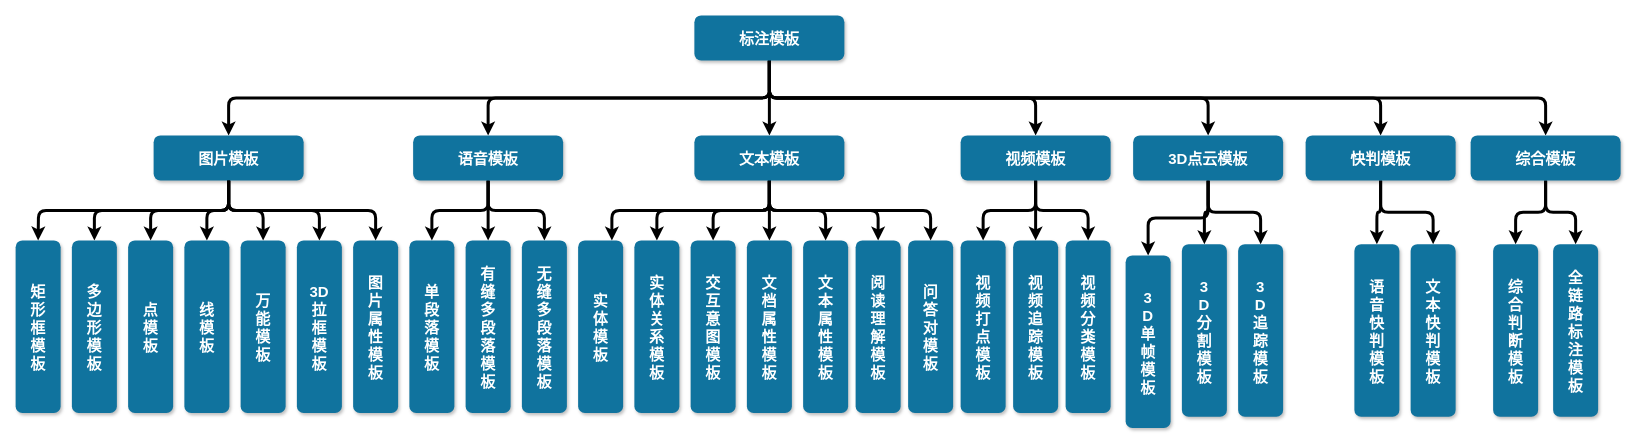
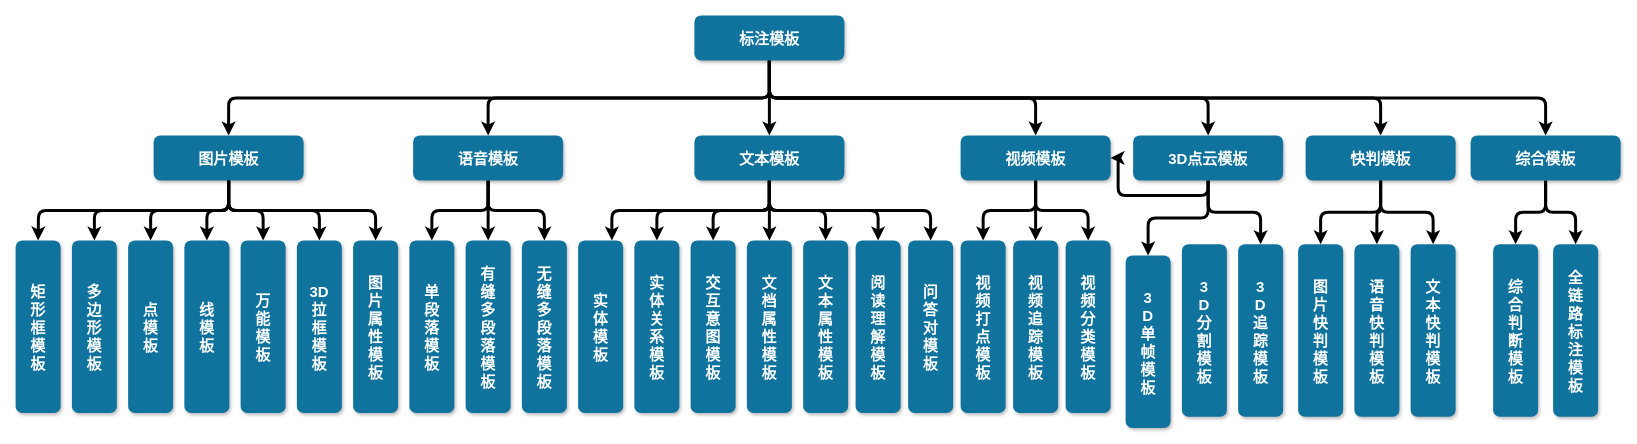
  <mxCell id="0" />
  <mxCell id="1" parent="0" />
  <mxCell id="2" style="edgeStyle=orthogonalEdgeStyle;rounded=1;orthogonalLoop=1;jettySize=auto;html=1;exitX=0.5;exitY=1;exitDx=0;exitDy=0;fontSize=18;strokeWidth=4;" parent="1" source="9" target="20" edge="1"><mxGeometry relative="1" as="geometry" /></mxCell>
  <mxCell id="3" style="edgeStyle=orthogonalEdgeStyle;rounded=1;orthogonalLoop=1;jettySize=auto;html=1;exitX=0.5;exitY=1;exitDx=0;exitDy=0;fontSize=18;strokeWidth=4;" parent="1" source="9" target="16" edge="1"><mxGeometry relative="1" as="geometry" /></mxCell>
  <mxCell id="4" style="edgeStyle=orthogonalEdgeStyle;rounded=1;orthogonalLoop=1;jettySize=auto;html=1;exitX=0.5;exitY=1;exitDx=0;exitDy=0;entryX=0.5;entryY=0;entryDx=0;entryDy=0;fontSize=18;strokeWidth=4;" parent="1" source="9" target="28" edge="1"><mxGeometry relative="1" as="geometry" /></mxCell>
  <mxCell id="5" style="edgeStyle=orthogonalEdgeStyle;rounded=1;orthogonalLoop=1;jettySize=auto;html=1;exitX=0.5;exitY=1;exitDx=0;exitDy=0;fontSize=18;strokeWidth=4;" parent="1" source="9" target="32" edge="1"><mxGeometry relative="1" as="geometry" /></mxCell>
  <mxCell id="6" style="edgeStyle=orthogonalEdgeStyle;rounded=1;orthogonalLoop=1;jettySize=auto;html=1;exitX=0.5;exitY=1;exitDx=0;exitDy=0;entryX=0.5;entryY=0;entryDx=0;entryDy=0;strokeWidth=4;" parent="1" source="9" target="56" edge="1"><mxGeometry relative="1" as="geometry" /></mxCell>
  <mxCell id="7" style="edgeStyle=orthogonalEdgeStyle;rounded=1;orthogonalLoop=1;jettySize=auto;html=1;exitX=0.5;exitY=1;exitDx=0;exitDy=0;entryX=0.5;entryY=0;entryDx=0;entryDy=0;strokeWidth=4;" parent="1" source="9" target="64" edge="1"><mxGeometry relative="1" as="geometry" /></mxCell>
  <mxCell id="8" style="edgeStyle=orthogonalEdgeStyle;rounded=1;orthogonalLoop=1;jettySize=auto;html=1;exitX=0.5;exitY=1;exitDx=0;exitDy=0;entryX=0.5;entryY=0;entryDx=0;entryDy=0;strokeWidth=4;" parent="1" source="9" target="70" edge="1"><mxGeometry relative="1" as="geometry" /></mxCell>
  <mxCell id="9" value="标注模板" style="rounded=1;fillColor=#10739E;strokeColor=none;shadow=1;gradientColor=none;fontStyle=1;fontColor=#FFFFFF;fontSize=20;" parent="1" vertex="1"><mxGeometry x="925" y="20" width="200" height="60" as="geometry" /></mxCell>
  <mxCell id="10" style="edgeStyle=orthogonalEdgeStyle;rounded=1;orthogonalLoop=1;jettySize=auto;html=1;exitX=0.5;exitY=1;exitDx=0;exitDy=0;entryX=0.5;entryY=0;entryDx=0;entryDy=0;startArrow=none;startFill=0;endArrow=classic;endFill=1;strokeWidth=4;fontSize=20;" parent="1" source="16" target="34" edge="1"><mxGeometry relative="1" as="geometry" /></mxCell>
  <mxCell id="11" style="edgeStyle=orthogonalEdgeStyle;rounded=1;orthogonalLoop=1;jettySize=auto;html=1;exitX=0.5;exitY=1;exitDx=0;exitDy=0;entryX=0.5;entryY=0;entryDx=0;entryDy=0;startArrow=none;startFill=0;endArrow=classic;endFill=1;strokeWidth=4;fontSize=20;" parent="1" source="16" target="35" edge="1"><mxGeometry relative="1" as="geometry" /></mxCell>
  <mxCell id="12" style="edgeStyle=orthogonalEdgeStyle;rounded=1;orthogonalLoop=1;jettySize=auto;html=1;exitX=0.5;exitY=1;exitDx=0;exitDy=0;entryX=0.5;entryY=0;entryDx=0;entryDy=0;startArrow=none;startFill=0;endArrow=classic;endFill=1;strokeWidth=4;fontSize=20;" parent="1" source="16" target="36" edge="1"><mxGeometry relative="1" as="geometry" /></mxCell>
  <mxCell id="13" style="edgeStyle=orthogonalEdgeStyle;rounded=1;orthogonalLoop=1;jettySize=auto;html=1;exitX=0.5;exitY=1;exitDx=0;exitDy=0;entryX=0.5;entryY=0;entryDx=0;entryDy=0;startArrow=none;startFill=0;endArrow=classic;endFill=1;strokeWidth=4;fontSize=20;" parent="1" source="16" target="37" edge="1"><mxGeometry relative="1" as="geometry" /></mxCell>
  <mxCell id="14" style="edgeStyle=orthogonalEdgeStyle;rounded=1;orthogonalLoop=1;jettySize=auto;html=1;exitX=0.5;exitY=1;exitDx=0;exitDy=0;entryX=0.5;entryY=0;entryDx=0;entryDy=0;startArrow=none;startFill=0;endArrow=classic;endFill=1;strokeWidth=4;fontSize=20;" parent="1" source="16" target="38" edge="1"><mxGeometry relative="1" as="geometry" /></mxCell>
  <mxCell id="15" style="edgeStyle=orthogonalEdgeStyle;rounded=1;orthogonalLoop=1;jettySize=auto;html=1;exitX=0.5;exitY=1;exitDx=0;exitDy=0;entryX=0.5;entryY=0;entryDx=0;entryDy=0;startArrow=none;startFill=0;endArrow=classic;endFill=1;strokeWidth=4;fontSize=20;" parent="1" source="16" target="39" edge="1"><mxGeometry relative="1" as="geometry" /></mxCell>
  <mxCell id="16" value="图片模板" style="rounded=1;fillColor=#10739E;strokeColor=none;shadow=1;gradientColor=none;fontStyle=1;fontColor=#FFFFFF;fontSize=20;" parent="1" vertex="1"><mxGeometry x="204" y="180" width="200" height="60" as="geometry" /></mxCell>
  <mxCell id="17" style="edgeStyle=orthogonalEdgeStyle;rounded=1;orthogonalLoop=1;jettySize=auto;html=1;exitX=0.5;exitY=1;exitDx=0;exitDy=0;entryX=0.5;entryY=0;entryDx=0;entryDy=0;startArrow=none;startFill=0;endArrow=classic;endFill=1;strokeWidth=4;fontSize=20;" parent="1" source="20" target="40" edge="1"><mxGeometry relative="1" as="geometry" /></mxCell>
  <mxCell id="18" style="edgeStyle=orthogonalEdgeStyle;rounded=1;orthogonalLoop=1;jettySize=auto;html=1;exitX=0.5;exitY=1;exitDx=0;exitDy=0;entryX=0.5;entryY=0;entryDx=0;entryDy=0;strokeWidth=4;" parent="1" source="20" target="50" edge="1"><mxGeometry relative="1" as="geometry" /></mxCell>
  <mxCell id="19" style="edgeStyle=orthogonalEdgeStyle;rounded=1;orthogonalLoop=1;jettySize=auto;html=1;exitX=0.5;exitY=1;exitDx=0;exitDy=0;entryX=0.5;entryY=0;entryDx=0;entryDy=0;strokeWidth=4;" parent="1" source="20" target="51" edge="1"><mxGeometry relative="1" as="geometry" /></mxCell>
  <mxCell id="20" value="语音模板" style="rounded=1;fillColor=#10739E;strokeColor=none;shadow=1;gradientColor=none;fontStyle=1;fontColor=#FFFFFF;fontSize=20;" parent="1" vertex="1"><mxGeometry x="550" y="180" width="200" height="60" as="geometry" /></mxCell>
  <mxCell id="21" style="edgeStyle=orthogonalEdgeStyle;rounded=1;orthogonalLoop=1;jettySize=auto;html=1;exitX=0.5;exitY=1;exitDx=0;exitDy=0;entryX=0.75;entryY=0;entryDx=0;entryDy=0;startArrow=none;startFill=0;endArrow=classic;endFill=1;strokeWidth=4;fontSize=20;" parent="1" source="28" target="41" edge="1"><mxGeometry relative="1" as="geometry" /></mxCell>
  <mxCell id="22" style="edgeStyle=orthogonalEdgeStyle;rounded=1;orthogonalLoop=1;jettySize=auto;html=1;exitX=0.5;exitY=1;exitDx=0;exitDy=0;entryX=0.5;entryY=0;entryDx=0;entryDy=0;startArrow=none;startFill=0;endArrow=classic;endFill=1;strokeWidth=4;fontSize=20;" parent="1" source="28" target="42" edge="1"><mxGeometry relative="1" as="geometry" /></mxCell>
  <mxCell id="23" style="edgeStyle=orthogonalEdgeStyle;rounded=1;orthogonalLoop=1;jettySize=auto;html=1;exitX=0.5;exitY=1;exitDx=0;exitDy=0;entryX=0.5;entryY=0;entryDx=0;entryDy=0;startArrow=none;startFill=0;endArrow=classic;endFill=1;strokeWidth=4;fontSize=20;" parent="1" source="28" target="43" edge="1"><mxGeometry relative="1" as="geometry" /></mxCell>
  <mxCell id="24" style="edgeStyle=orthogonalEdgeStyle;rounded=1;orthogonalLoop=1;jettySize=auto;html=1;exitX=0.5;exitY=1;exitDx=0;exitDy=0;startArrow=none;startFill=0;endArrow=classic;endFill=1;strokeWidth=4;fontSize=20;" parent="1" source="28" target="44" edge="1"><mxGeometry relative="1" as="geometry" /></mxCell>
  <mxCell id="25" style="edgeStyle=orthogonalEdgeStyle;rounded=1;orthogonalLoop=1;jettySize=auto;html=1;exitX=0.5;exitY=1;exitDx=0;exitDy=0;startArrow=none;startFill=0;endArrow=classic;endFill=1;strokeWidth=4;fontSize=20;" parent="1" source="28" target="45" edge="1"><mxGeometry relative="1" as="geometry" /></mxCell>
  <mxCell id="26" style="edgeStyle=orthogonalEdgeStyle;rounded=1;orthogonalLoop=1;jettySize=auto;html=1;exitX=0.5;exitY=1;exitDx=0;exitDy=0;entryX=0.5;entryY=0;entryDx=0;entryDy=0;strokeWidth=4;" parent="1" source="28" target="52" edge="1"><mxGeometry relative="1" as="geometry" /></mxCell>
  <mxCell id="27" style="edgeStyle=orthogonalEdgeStyle;rounded=1;orthogonalLoop=1;jettySize=auto;html=1;exitX=0.5;exitY=1;exitDx=0;exitDy=0;entryX=0.5;entryY=0;entryDx=0;entryDy=0;strokeWidth=4;" parent="1" source="28" target="60" edge="1"><mxGeometry relative="1" as="geometry" /></mxCell>
  <mxCell id="28" value="文本模板" style="rounded=1;fillColor=#10739E;strokeColor=none;shadow=1;gradientColor=none;fontStyle=1;fontColor=#FFFFFF;fontSize=20;" parent="1" vertex="1"><mxGeometry x="925" y="180" width="200" height="60" as="geometry" /></mxCell>
+ <mxCell id="29" style="edgeStyle=orthogonalEdgeStyle;rounded=1;orthogonalLoop=1;jettySize=auto;html=1;exitX=0.5;exitY=1;exitDx=0;exitDy=0;entryX=0.5;entryY=0;entryDx=0;entryDy=0;startArrow=none;startFill=0;endArrow=classic;endFill=1;strokeWidth=4;fontSize=20;" parent="1" source="32" target="46" edge="1"><mxGeometry relative="1" as="geometry" /></mxCell>
  <mxCell id="30" style="edgeStyle=orthogonalEdgeStyle;rounded=1;orthogonalLoop=1;jettySize=auto;html=1;exitX=0.5;exitY=1;exitDx=0;exitDy=0;entryX=0.5;entryY=0;entryDx=0;entryDy=0;startArrow=none;startFill=0;endArrow=classic;endFill=1;strokeWidth=4;fontSize=20;" parent="1" source="32" target="47" edge="1"><mxGeometry relative="1" as="geometry" /></mxCell>
  <mxCell id="31" style="edgeStyle=orthogonalEdgeStyle;rounded=1;orthogonalLoop=1;jettySize=auto;html=1;exitX=0.5;exitY=1;exitDx=0;exitDy=0;entryX=0.5;entryY=0;entryDx=0;entryDy=0;startArrow=none;startFill=0;endArrow=classic;endFill=1;strokeWidth=4;fontSize=20;" parent="1" source="32" target="48" edge="1"><mxGeometry relative="1" as="geometry" /></mxCell>
  <mxCell id="32" value="快判模板" style="rounded=1;fillColor=#10739E;strokeColor=none;shadow=1;gradientColor=none;fontStyle=1;fontColor=#FFFFFF;fontSize=20;" parent="1" vertex="1"><mxGeometry x="1740" y="180" width="200" height="60" as="geometry" /></mxCell>
  <mxCell id="33" value="矩&#10;形&#10;框&#10;模&#10;板" style="rounded=1;fillColor=#10739E;strokeColor=none;shadow=1;gradientColor=none;fontStyle=1;fontColor=#FFFFFF;fontSize=20;" parent="1" vertex="1"><mxGeometry x="20" y="320" width="60" height="230" as="geometry" /></mxCell>
  <mxCell id="34" value="多&#10;边&#10;形&#10;模&#10;板" style="rounded=1;fillColor=#10739E;strokeColor=none;shadow=1;gradientColor=none;fontStyle=1;fontColor=#FFFFFF;fontSize=20;" parent="1" vertex="1"><mxGeometry x="95" y="320" width="60" height="230" as="geometry" /></mxCell>
  <mxCell id="35" value="点&#10;模&#10;板" style="rounded=1;fillColor=#10739E;strokeColor=none;shadow=1;gradientColor=none;fontStyle=1;fontColor=#FFFFFF;fontSize=20;" parent="1" vertex="1"><mxGeometry x="170" y="320" width="60" height="230" as="geometry" /></mxCell>
  <mxCell id="36" value="线&#10;模&#10;板" style="rounded=1;fillColor=#10739E;strokeColor=none;shadow=1;gradientColor=none;fontStyle=1;fontColor=#FFFFFF;fontSize=20;" parent="1" vertex="1"><mxGeometry x="245" y="320" width="60" height="230" as="geometry" /></mxCell>
  <mxCell id="37" value="万&#10;能&#10;模&#10;板" style="rounded=1;fillColor=#10739E;strokeColor=none;shadow=1;gradientColor=none;fontStyle=1;fontColor=#FFFFFF;fontSize=20;" parent="1" vertex="1"><mxGeometry x="320" y="320" width="60" height="230" as="geometry" /></mxCell>
  <mxCell id="38" value="3D&#10;拉&#10;框&#10;模&#10;板" style="rounded=1;fillColor=#10739E;strokeColor=none;shadow=1;gradientColor=none;fontStyle=1;fontColor=#FFFFFF;fontSize=20;" parent="1" vertex="1"><mxGeometry x="395" y="320" width="60" height="230" as="geometry" /></mxCell>
  <mxCell id="39" value="图&#10;片&#10;属&#10;性&#10;模&#10;板" style="rounded=1;fillColor=#10739E;strokeColor=none;shadow=1;gradientColor=none;fontStyle=1;fontColor=#FFFFFF;fontSize=20;" parent="1" vertex="1"><mxGeometry x="470" y="320" width="60" height="230" as="geometry" /></mxCell>
  <mxCell id="40" value="有&#10;缝&#10;多&#10;段&#10;落&#10;模&#10;板" style="rounded=1;fillColor=#10739E;strokeColor=none;shadow=1;gradientColor=none;fontStyle=1;fontColor=#FFFFFF;fontSize=20;" parent="1" vertex="1"><mxGeometry x="620" y="320" width="60" height="230" as="geometry" /></mxCell>
  <mxCell id="41" value="实&#10;体&#10;模&#10;板" style="rounded=1;fillColor=#10739E;strokeColor=none;shadow=1;gradientColor=none;fontStyle=1;fontColor=#FFFFFF;fontSize=20;" parent="1" vertex="1"><mxGeometry x="770" y="320" width="60" height="230" as="geometry" /></mxCell>
  <mxCell id="42" value="实&#10;体&#10;关&#10;系&#10;模&#10;板" style="rounded=1;fillColor=#10739E;strokeColor=none;shadow=1;gradientColor=none;fontStyle=1;fontColor=#FFFFFF;fontSize=20;" parent="1" vertex="1"><mxGeometry x="845" y="320" width="60" height="230" as="geometry" /></mxCell>
  <mxCell id="43" value="交&#10;互&#10;意&#10;图&#10;模&#10;板" style="rounded=1;fillColor=#10739E;strokeColor=none;shadow=1;gradientColor=none;fontStyle=1;fontColor=#FFFFFF;fontSize=20;" parent="1" vertex="1"><mxGeometry x="920" y="320" width="60" height="230" as="geometry" /></mxCell>
  <mxCell id="44" value="文&#10;档&#10;属&#10;性&#10;模&#10;板" style="rounded=1;fillColor=#10739E;strokeColor=none;shadow=1;gradientColor=none;fontStyle=1;fontColor=#FFFFFF;fontSize=20;" parent="1" vertex="1"><mxGeometry x="995" y="320" width="60" height="230" as="geometry" /></mxCell>
  <mxCell id="45" value="文&#10;本&#10;属&#10;性&#10;模&#10;板" style="rounded=1;fillColor=#10739E;strokeColor=none;shadow=1;gradientColor=none;fontStyle=1;fontColor=#FFFFFF;fontSize=20;" parent="1" vertex="1"><mxGeometry x="1070" y="320" width="60" height="230" as="geometry" /></mxCell>
+ <mxCell id="46" value="图&#10;片&#10;快&#10;判&#10;模&#10;板" style="rounded=1;fillColor=#10739E;strokeColor=none;shadow=1;gradientColor=none;fontStyle=1;fontColor=#FFFFFF;fontSize=20;" parent="1" vertex="1"><mxGeometry x="1730" y="325" width="60" height="230" as="geometry" /></mxCell>
  <mxCell id="47" value="语&#10;音&#10;快&#10;判&#10;模&#10;板" style="rounded=1;fillColor=#10739E;strokeColor=none;shadow=1;gradientColor=none;fontStyle=1;fontColor=#FFFFFF;fontSize=20;" parent="1" vertex="1"><mxGeometry x="1805" y="325" width="60" height="230" as="geometry" /></mxCell>
  <mxCell id="48" value="文&#10;本&#10;快&#10;判&#10;模&#10;板" style="rounded=1;fillColor=#10739E;strokeColor=none;shadow=1;gradientColor=none;fontStyle=1;fontColor=#FFFFFF;fontSize=20;" parent="1" vertex="1"><mxGeometry x="1880" y="325" width="60" height="230" as="geometry" /></mxCell>
  <mxCell id="49" style="edgeStyle=orthogonalEdgeStyle;rounded=1;orthogonalLoop=1;jettySize=auto;html=1;exitX=0.5;exitY=1;exitDx=0;exitDy=0;fontSize=18;strokeWidth=4;entryX=0.5;entryY=0;entryDx=0;entryDy=0;" parent="1" source="16" edge="1"><mxGeometry relative="1" as="geometry"><mxPoint x="358" y="615.5" as="sourcePoint" /><mxPoint x="50" y="320" as="targetPoint" /></mxGeometry></mxCell>
  <mxCell id="50" value="单&#10;段&#10;落&#10;模&#10;板" style="rounded=1;fillColor=#10739E;strokeColor=none;shadow=1;gradientColor=none;fontStyle=1;fontColor=#FFFFFF;fontSize=20;" parent="1" vertex="1"><mxGeometry x="545" y="320" width="60" height="230" as="geometry" /></mxCell>
  <mxCell id="51" value="无&#10;缝&#10;多&#10;段&#10;落&#10;模&#10;板" style="rounded=1;fillColor=#10739E;strokeColor=none;shadow=1;gradientColor=none;fontStyle=1;fontColor=#FFFFFF;fontSize=20;" parent="1" vertex="1"><mxGeometry x="695" y="320" width="60" height="230" as="geometry" /></mxCell>
  <mxCell id="52" value="阅&#10;读&#10;理&#10;解&#10;模&#10;板" style="rounded=1;fillColor=#10739E;strokeColor=none;shadow=1;gradientColor=none;fontStyle=1;fontColor=#FFFFFF;fontSize=20;" parent="1" vertex="1"><mxGeometry x="1140" y="320" width="60" height="230" as="geometry" /></mxCell>
  <mxCell id="53" style="edgeStyle=orthogonalEdgeStyle;rounded=1;orthogonalLoop=1;jettySize=auto;html=1;exitX=0.5;exitY=1;exitDx=0;exitDy=0;entryX=0.5;entryY=0;entryDx=0;entryDy=0;startArrow=none;startFill=0;endArrow=classic;endFill=1;strokeWidth=4;fontSize=20;" parent="1" source="56" target="57" edge="1"><mxGeometry relative="1" as="geometry" /></mxCell>
  <mxCell id="54" style="edgeStyle=orthogonalEdgeStyle;rounded=1;orthogonalLoop=1;jettySize=auto;html=1;exitX=0.5;exitY=1;exitDx=0;exitDy=0;entryX=0.5;entryY=0;entryDx=0;entryDy=0;strokeWidth=4;" parent="1" source="56" target="59" edge="1"><mxGeometry relative="1" as="geometry"><mxPoint x="1295" y="315" as="targetPoint" /></mxGeometry></mxCell>
  <mxCell id="55" style="edgeStyle=orthogonalEdgeStyle;rounded=1;orthogonalLoop=1;jettySize=auto;html=1;exitX=0.5;exitY=1;exitDx=0;exitDy=0;entryX=0.5;entryY=0;entryDx=0;entryDy=0;strokeWidth=4;" parent="1" source="56" target="58" edge="1"><mxGeometry relative="1" as="geometry" /></mxCell>
  <mxCell id="56" value="视频模板" style="rounded=1;fillColor=#10739E;strokeColor=none;shadow=1;gradientColor=none;fontStyle=1;fontColor=#FFFFFF;fontSize=20;" parent="1" vertex="1"><mxGeometry x="1280" y="180" width="200" height="60" as="geometry" /></mxCell>
  <mxCell id="57" value="视&#10;频&#10;追&#10;踪&#10;模&#10;板" style="rounded=1;fillColor=#10739E;strokeColor=none;shadow=1;gradientColor=none;fontStyle=1;fontColor=#FFFFFF;fontSize=20;" parent="1" vertex="1"><mxGeometry x="1350" y="320" width="60" height="230" as="geometry" /></mxCell>
  <mxCell id="58" value="视&#10;频&#10;分&#10;类&#10;模&#10;板" style="rounded=1;fillColor=#10739E;strokeColor=none;shadow=1;gradientColor=none;fontStyle=1;fontColor=#FFFFFF;fontSize=20;" parent="1" vertex="1"><mxGeometry x="1420" y="320" width="60" height="230" as="geometry" /></mxCell>
  <mxCell id="59" value="视&#10;频&#10;打&#10;点&#10;模&#10;板" style="rounded=1;fillColor=#10739E;strokeColor=none;shadow=1;gradientColor=none;fontStyle=1;fontColor=#FFFFFF;fontSize=20;" parent="1" vertex="1"><mxGeometry x="1280" y="320" width="60" height="230" as="geometry" /></mxCell>
  <mxCell id="60" value="问&#10;答&#10;对&#10;模&#10;板" style="rounded=1;fillColor=#10739E;strokeColor=none;shadow=1;gradientColor=none;fontStyle=1;fontColor=#FFFFFF;fontSize=20;" parent="1" vertex="1"><mxGeometry x="1210" y="320" width="60" height="230" as="geometry" /></mxCell>
  <mxCell id="61" style="edgeStyle=orthogonalEdgeStyle;rounded=1;orthogonalLoop=1;jettySize=auto;html=1;exitX=0.5;exitY=1;exitDx=0;exitDy=0;entryX=0.5;entryY=0;entryDx=0;entryDy=0;startArrow=none;startFill=0;endArrow=classic;endFill=1;strokeWidth=4;fontSize=20;" parent="1" source="64" target="65" edge="1"><mxGeometry relative="1" as="geometry" /></mxCell>
- <mxCell id="62" style="edgeStyle=orthogonalEdgeStyle;rounded=1;orthogonalLoop=1;jettySize=auto;html=1;exitX=0.5;exitY=1;exitDx=0;exitDy=0;entryX=0.5;entryY=0;entryDx=0;entryDy=0;startArrow=none;startFill=0;endArrow=classic;endFill=1;strokeWidth=4;fontSize=20;" parent="1" source="64" target="66" edge="1"><mxGeometry relative="1" as="geometry" /></mxCell>
+ <mxCell id="62" style="edgeStyle=orthogonalEdgeStyle;rounded=1;orthogonalLoop=1;jettySize=auto;html=1;exitX=0.5;exitY=1;exitDx=0;exitDy=0;startArrow=none;startFill=0;endArrow=classic;endFill=1;strokeWidth=4;fontSize=20;" parent="1" source="64" target="56" edge="1"><mxGeometry relative="1" as="geometry" /></mxCell>
  <mxCell id="63" style="edgeStyle=orthogonalEdgeStyle;rounded=1;orthogonalLoop=1;jettySize=auto;html=1;exitX=0.5;exitY=1;exitDx=0;exitDy=0;entryX=0.5;entryY=0;entryDx=0;entryDy=0;startArrow=none;startFill=0;endArrow=classic;endFill=1;strokeWidth=4;fontSize=20;" parent="1" source="64" target="67" edge="1"><mxGeometry relative="1" as="geometry" /></mxCell>
  <mxCell id="64" value="3D点云模板" style="rounded=1;fillColor=#10739E;strokeColor=none;shadow=1;gradientColor=none;fontStyle=1;fontColor=#FFFFFF;fontSize=20;" parent="1" vertex="1"><mxGeometry x="1510" y="180" width="200" height="60" as="geometry" /></mxCell>
  <mxCell id="65" value="3&#10;D&#10;单&#10;帧&#10;模&#10;板" style="rounded=1;fillColor=#10739E;strokeColor=none;shadow=1;gradientColor=none;fontStyle=1;fontColor=#FFFFFF;fontSize=20;" parent="1" vertex="1"><mxGeometry x="1500" y="340" width="60" height="230" as="geometry" /></mxCell>
  <mxCell id="66" value="3&#10;D&#10;分&#10;割&#10;模&#10;板" style="rounded=1;fillColor=#10739E;strokeColor=none;shadow=1;gradientColor=none;fontStyle=1;fontColor=#FFFFFF;fontSize=20;" parent="1" vertex="1"><mxGeometry x="1575" y="325" width="60" height="230" as="geometry" /></mxCell>
  <mxCell id="67" value="3&#10;D&#10;追&#10;踪&#10;模&#10;板" style="rounded=1;fillColor=#10739E;strokeColor=none;shadow=1;gradientColor=none;fontStyle=1;fontColor=#FFFFFF;fontSize=20;" parent="1" vertex="1"><mxGeometry x="1650" y="325" width="60" height="230" as="geometry" /></mxCell>
  <mxCell id="68" style="edgeStyle=orthogonalEdgeStyle;rounded=1;orthogonalLoop=1;jettySize=auto;html=1;exitX=0.5;exitY=1;exitDx=0;exitDy=0;entryX=0.5;entryY=0;entryDx=0;entryDy=0;startArrow=none;startFill=0;endArrow=classic;endFill=1;strokeWidth=4;fontSize=20;" parent="1" source="70" target="71" edge="1"><mxGeometry relative="1" as="geometry" /></mxCell>
  <mxCell id="69" style="edgeStyle=orthogonalEdgeStyle;rounded=1;orthogonalLoop=1;jettySize=auto;html=1;exitX=0.5;exitY=1;exitDx=0;exitDy=0;entryX=0.5;entryY=0;entryDx=0;entryDy=0;startArrow=none;startFill=0;endArrow=classic;endFill=1;strokeWidth=4;fontSize=20;" parent="1" source="70" target="72" edge="1"><mxGeometry relative="1" as="geometry" /></mxCell>
  <mxCell id="70" value="综合模板" style="rounded=1;fillColor=#10739E;strokeColor=none;shadow=1;gradientColor=none;fontStyle=1;fontColor=#FFFFFF;fontSize=20;" parent="1" vertex="1"><mxGeometry x="1960" y="180" width="200" height="60" as="geometry" /></mxCell>
  <mxCell id="71" value="综&#10;合&#10;判&#10;断&#10;模&#10;板" style="rounded=1;fillColor=#10739E;strokeColor=none;shadow=1;gradientColor=none;fontStyle=1;fontColor=#FFFFFF;fontSize=20;" parent="1" vertex="1"><mxGeometry x="1990" y="325" width="60" height="230" as="geometry" /></mxCell>
  <mxCell id="72" value="全&#10;链&#10;路&#10;标&#10;注&#10;模&#10;板" style="rounded=1;fillColor=#10739E;strokeColor=none;shadow=1;gradientColor=none;fontStyle=1;fontColor=#FFFFFF;fontSize=20;" parent="1" vertex="1"><mxGeometry x="2070" y="325" width="60" height="230" as="geometry" /></mxCell>
